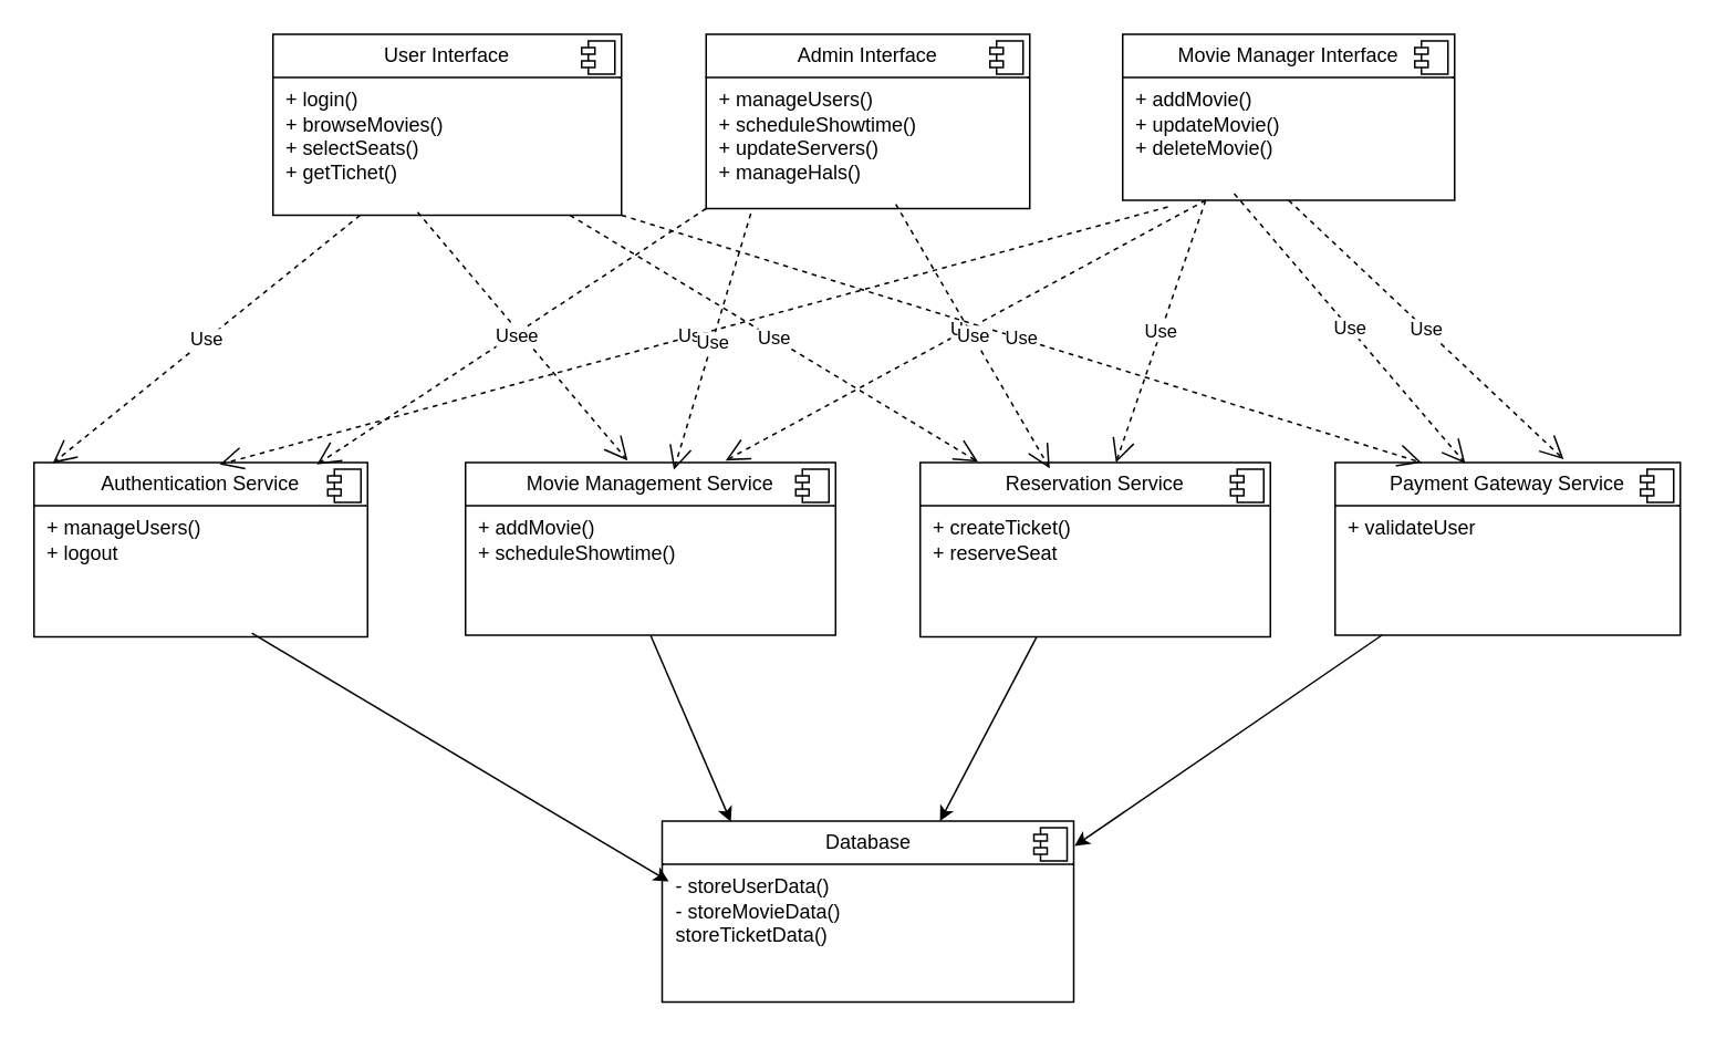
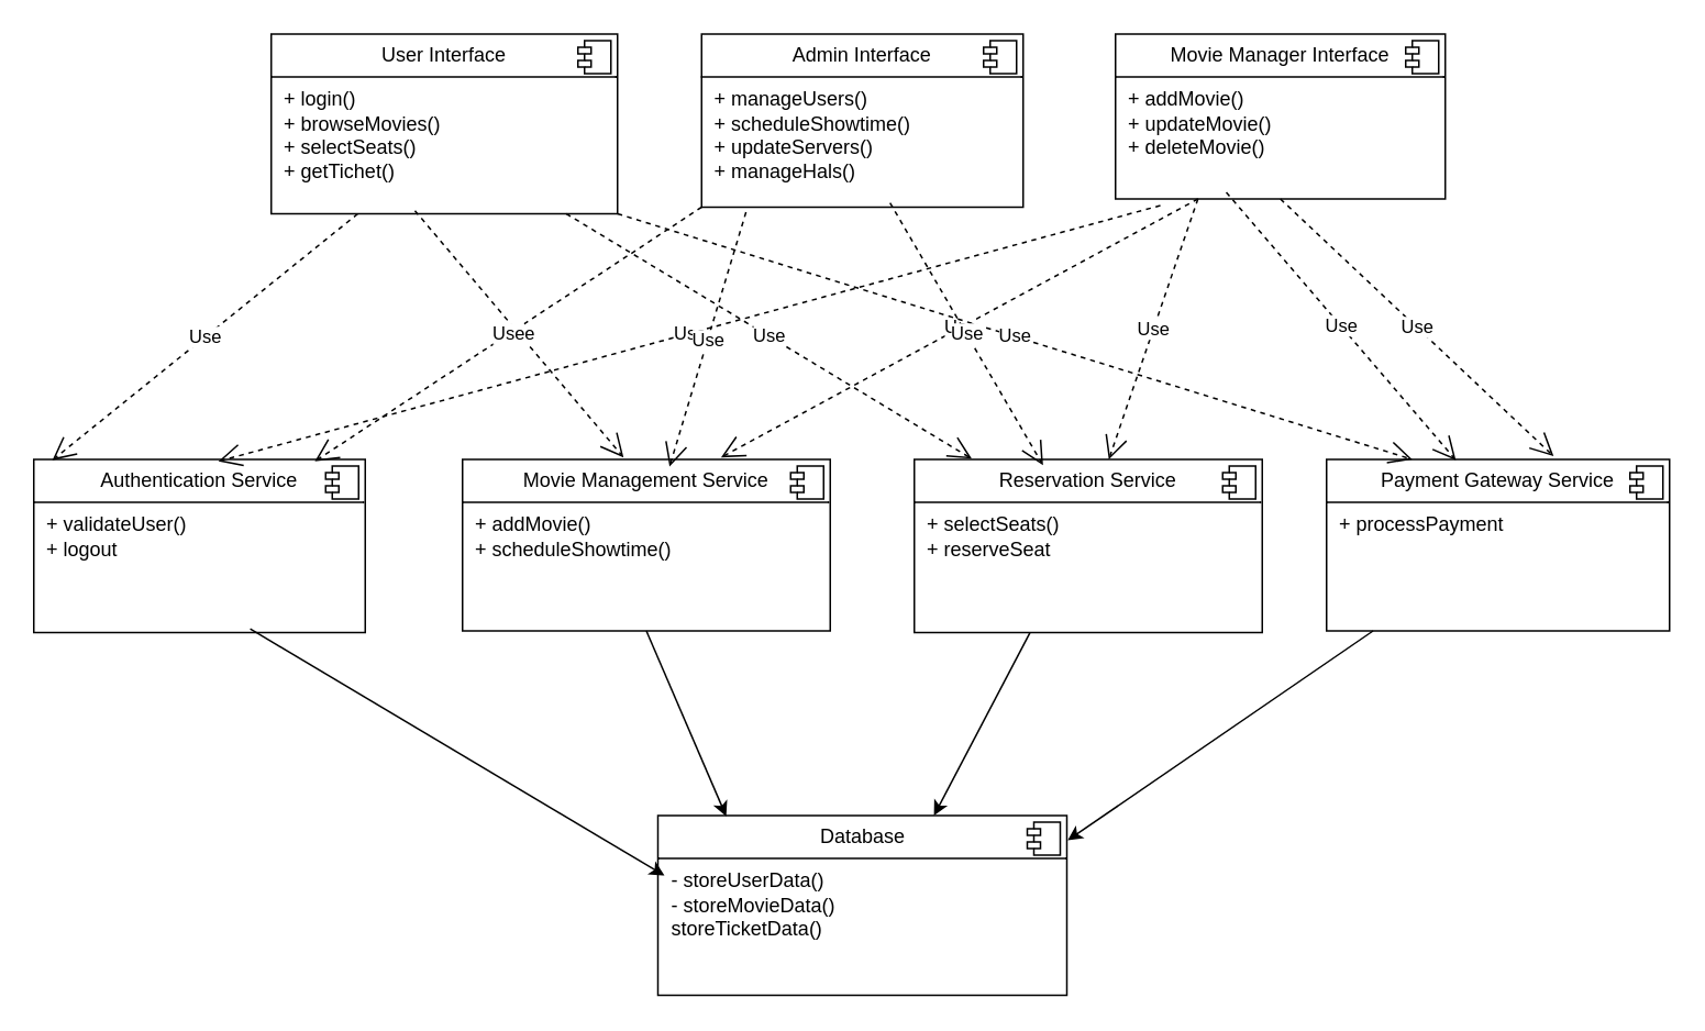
  <mxCell id="0" />
  <mxCell id="1" parent="0" />
  <mxCell id="2" value="&lt;p style=&quot;margin:0px;margin-top:6px;text-align:center;&quot;&gt;User Interface&lt;/p&gt;&lt;hr size=&quot;1&quot; style=&quot;border-style:solid;&quot;&gt;&lt;p style=&quot;margin:0px;margin-left:8px;&quot;&gt;+ login()&lt;/p&gt;&lt;p style=&quot;margin:0px;margin-left:8px;&quot;&gt;+ browseMovies()&lt;/p&gt;&lt;p style=&quot;margin:0px;margin-left:8px;&quot;&gt;+ selectSeats()&lt;/p&gt;&lt;p style=&quot;margin:0px;margin-left:8px;&quot;&gt;+ getTichet()&lt;/p&gt;&lt;p style=&quot;margin:0px;margin-left:8px;&quot;&gt;&lt;br&gt;&lt;/p&gt;&lt;p style=&quot;margin:0px;margin-left:8px;&quot;&gt;&lt;br&gt;&lt;/p&gt;" style="align=left;overflow=fill;html=1;dropTarget=0;whiteSpace=wrap;fillColor=default;gradientColor=none;strokeColor=default;" vertex="1" parent="1"><mxGeometry x="164" y="20" width="210" height="109" as="geometry" /></mxCell>
  <mxCell id="3" value="" style="shape=component;jettyWidth=8;jettyHeight=4;" vertex="1" parent="2"><mxGeometry x="1" width="20" height="20" relative="1" as="geometry"><mxPoint x="-24" y="4" as="offset" /></mxGeometry></mxCell>
  <mxCell id="4" value="&lt;p style=&quot;margin:0px;margin-top:6px;text-align:center;&quot;&gt;Movie Manager Interface&lt;/p&gt;&lt;hr size=&quot;1&quot; style=&quot;border-style:solid;&quot;&gt;&lt;p style=&quot;margin:0px;margin-left:8px;&quot;&gt;+ addMovie()&lt;/p&gt;&lt;p style=&quot;margin:0px;margin-left:8px;&quot;&gt;+ updateMovie()&lt;/p&gt;&lt;p style=&quot;margin:0px;margin-left:8px;&quot;&gt;+ deleteMovie()&lt;/p&gt;" style="align=left;overflow=fill;html=1;dropTarget=0;whiteSpace=wrap;fillColor=default;gradientColor=none;strokeColor=default;" vertex="1" parent="1"><mxGeometry x="676" y="20" width="200" height="100" as="geometry" /></mxCell>
  <mxCell id="5" value="" style="shape=component;jettyWidth=8;jettyHeight=4;" vertex="1" parent="4"><mxGeometry x="1" width="20" height="20" relative="1" as="geometry"><mxPoint x="-24" y="4" as="offset" /></mxGeometry></mxCell>
  <mxCell id="6" value="&lt;p style=&quot;margin:0px;margin-top:6px;text-align:center;&quot;&gt;Admin Interface&lt;/p&gt;&lt;hr size=&quot;1&quot; style=&quot;border-style:solid;&quot;&gt;&lt;p style=&quot;margin:0px;margin-left:8px;&quot;&gt;+ manageUsers()&lt;/p&gt;&lt;p style=&quot;margin:0px;margin-left:8px;&quot;&gt;+ scheduleShowtime()&lt;/p&gt;&lt;p style=&quot;margin:0px;margin-left:8px;&quot;&gt;+ updateServers()&lt;/p&gt;&lt;p style=&quot;margin:0px;margin-left:8px;&quot;&gt;+ manageHals()&lt;/p&gt;" style="align=left;overflow=fill;html=1;dropTarget=0;whiteSpace=wrap;fillColor=default;gradientColor=none;strokeColor=default;" vertex="1" parent="1"><mxGeometry x="425" y="20" width="195" height="105" as="geometry" /></mxCell>
  <mxCell id="7" value="" style="shape=component;jettyWidth=8;jettyHeight=4;" vertex="1" parent="6"><mxGeometry x="1" width="20" height="20" relative="1" as="geometry"><mxPoint x="-24" y="4" as="offset" /></mxGeometry></mxCell>
- <mxCell id="8" value="&lt;p style=&quot;margin:0px;margin-top:6px;text-align:center;&quot;&gt;Authentication Service&lt;/p&gt;&lt;hr size=&quot;1&quot; style=&quot;border-style:solid;&quot;&gt;&lt;p style=&quot;margin:0px;margin-left:8px;&quot;&gt;+&lt;span style=&quot;background-color: transparent; color: light-dark(rgb(0, 0, 0), rgb(255, 255, 255));&quot;&gt;&amp;nbsp;manageUsers()&lt;/span&gt;&lt;/p&gt;&lt;p style=&quot;margin:0px;margin-left:8px;&quot;&gt;+ logout&lt;span style=&quot;background-color: transparent; color: light-dark(rgb(0, 0, 0), rgb(255, 255, 255));&quot;&gt;&lt;/span&gt;&lt;/p&gt;" style="align=left;overflow=fill;html=1;dropTarget=0;whiteSpace=wrap;fillColor=default;gradientColor=none;strokeColor=default;" vertex="1" parent="1"><mxGeometry x="20" y="278" width="201" height="105" as="geometry" /></mxCell>
+ <mxCell id="8" value="&lt;p style=&quot;margin:0px;margin-top:6px;text-align:center;&quot;&gt;Authentication Service&lt;/p&gt;&lt;hr size=&quot;1&quot; style=&quot;border-style:solid;&quot;&gt;&lt;p style=&quot;margin:0px;margin-left:8px;&quot;&gt;+&lt;span style=&quot;background-color: transparent; color: light-dark(rgb(0, 0, 0), rgb(255, 255, 255));&quot;&gt;&amp;nbsp;validateUser()&lt;/span&gt;&lt;/p&gt;&lt;p style=&quot;margin:0px;margin-left:8px;&quot;&gt;+ logout&lt;span style=&quot;background-color: transparent; color: light-dark(rgb(0, 0, 0), rgb(255, 255, 255));&quot;&gt;&lt;/span&gt;&lt;/p&gt;" style="align=left;overflow=fill;html=1;dropTarget=0;whiteSpace=wrap;fillColor=default;gradientColor=none;strokeColor=default;" vertex="1" parent="1"><mxGeometry x="20" y="278" width="201" height="105" as="geometry" /></mxCell>
  <mxCell id="9" value="" style="shape=component;jettyWidth=8;jettyHeight=4;" vertex="1" parent="8"><mxGeometry x="1" width="20" height="20" relative="1" as="geometry"><mxPoint x="-24" y="4" as="offset" /></mxGeometry></mxCell>
- <mxCell id="10" value="&lt;p style=&quot;margin:0px;margin-top:6px;text-align:center;&quot;&gt;Reservation Service&lt;/p&gt;&lt;hr size=&quot;1&quot; style=&quot;border-style:solid;&quot;&gt;&lt;p style=&quot;margin:0px;margin-left:8px;&quot;&gt;+ createTicket()&lt;/p&gt;&lt;p style=&quot;margin:0px;margin-left:8px;&quot;&gt;+ reserveSeat&lt;/p&gt;&lt;p style=&quot;margin:0px;margin-left:8px;&quot;&gt;&lt;br&gt;&lt;/p&gt;" style="align=left;overflow=fill;html=1;dropTarget=0;whiteSpace=wrap;fillColor=default;gradientColor=none;strokeColor=default;" vertex="1" parent="1"><mxGeometry x="554" y="278" width="211" height="105" as="geometry" /></mxCell>
+ <mxCell id="10" value="&lt;p style=&quot;margin:0px;margin-top:6px;text-align:center;&quot;&gt;Reservation Service&lt;/p&gt;&lt;hr size=&quot;1&quot; style=&quot;border-style:solid;&quot;&gt;&lt;p style=&quot;margin:0px;margin-left:8px;&quot;&gt;+ selectSeats()&lt;/p&gt;&lt;p style=&quot;margin:0px;margin-left:8px;&quot;&gt;+ reserveSeat&lt;/p&gt;&lt;p style=&quot;margin:0px;margin-left:8px;&quot;&gt;&lt;br&gt;&lt;/p&gt;" style="align=left;overflow=fill;html=1;dropTarget=0;whiteSpace=wrap;fillColor=default;gradientColor=none;strokeColor=default;" vertex="1" parent="1"><mxGeometry x="554" y="278" width="211" height="105" as="geometry" /></mxCell>
  <mxCell id="11" value="" style="shape=component;jettyWidth=8;jettyHeight=4;" vertex="1" parent="10"><mxGeometry x="1" width="20" height="20" relative="1" as="geometry"><mxPoint x="-24" y="4" as="offset" /></mxGeometry></mxCell>
  <mxCell id="12" value="&lt;p style=&quot;margin:0px;margin-top:6px;text-align:center;&quot;&gt;Database&lt;/p&gt;&lt;hr size=&quot;1&quot; style=&quot;border-style:solid;&quot;&gt;&lt;p style=&quot;margin:0px;margin-left:8px;&quot;&gt;- storeUserData()&lt;/p&gt;&lt;p style=&quot;margin:0px;margin-left:8px;&quot;&gt;- storeMovieData()&lt;/p&gt;&lt;p style=&quot;margin:0px;margin-left:8px;&quot;&gt;storeTicketData()&lt;/p&gt;" style="align=left;overflow=fill;html=1;dropTarget=0;whiteSpace=wrap;fillColor=default;gradientColor=none;strokeColor=default;" vertex="1" parent="1"><mxGeometry x="398.5" y="494" width="248" height="109" as="geometry" /></mxCell>
  <mxCell id="13" value="" style="shape=component;jettyWidth=8;jettyHeight=4;" vertex="1" parent="12"><mxGeometry x="1" width="20" height="20" relative="1" as="geometry"><mxPoint x="-24" y="4" as="offset" /></mxGeometry></mxCell>
  <mxCell id="14" value="&lt;p style=&quot;margin:0px;margin-top:6px;text-align:center;&quot;&gt;Movie Management Service&lt;/p&gt;&lt;hr size=&quot;1&quot; style=&quot;border-style:solid;&quot;&gt;&lt;p style=&quot;margin:0px;margin-left:8px;&quot;&gt;+ addMovie()&lt;/p&gt;&lt;p style=&quot;margin:0px;margin-left:8px;&quot;&gt;+&amp;nbsp;scheduleShowtime()&lt;/p&gt;" style="align=left;overflow=fill;html=1;dropTarget=0;whiteSpace=wrap;fillColor=default;gradientColor=none;strokeColor=default;" vertex="1" parent="1"><mxGeometry x="280" y="278" width="223" height="104" as="geometry" /></mxCell>
  <mxCell id="15" value="" style="shape=component;jettyWidth=8;jettyHeight=4;" vertex="1" parent="14"><mxGeometry x="1" width="20" height="20" relative="1" as="geometry"><mxPoint x="-24" y="4" as="offset" /></mxGeometry></mxCell>
- <mxCell id="16" value="&lt;p style=&quot;margin:0px;margin-top:6px;text-align:center;&quot;&gt;Payment Gateway Service&lt;/p&gt;&lt;hr size=&quot;1&quot; style=&quot;border-style:solid;&quot;&gt;&lt;p style=&quot;margin:0px;margin-left:8px;&quot;&gt;+ validateUser&lt;/p&gt;" style="align=left;overflow=fill;html=1;dropTarget=0;whiteSpace=wrap;fillColor=default;gradientColor=none;strokeColor=default;" vertex="1" parent="1"><mxGeometry x="804" y="278" width="208" height="104" as="geometry" /></mxCell>
+ <mxCell id="16" value="&lt;p style=&quot;margin:0px;margin-top:6px;text-align:center;&quot;&gt;Payment Gateway Service&lt;/p&gt;&lt;hr size=&quot;1&quot; style=&quot;border-style:solid;&quot;&gt;&lt;p style=&quot;margin:0px;margin-left:8px;&quot;&gt;+ processPayment&lt;/p&gt;" style="align=left;overflow=fill;html=1;dropTarget=0;whiteSpace=wrap;fillColor=default;gradientColor=none;strokeColor=default;" vertex="1" parent="1"><mxGeometry x="804" y="278" width="208" height="104" as="geometry" /></mxCell>
  <mxCell id="17" value="" style="shape=component;jettyWidth=8;jettyHeight=4;" vertex="1" parent="16"><mxGeometry x="1" width="20" height="20" relative="1" as="geometry"><mxPoint x="-24" y="4" as="offset" /></mxGeometry></mxCell>
  <mxCell id="18" value="Use" style="endArrow=open;endSize=12;dashed=1;html=1;rounded=0;exitX=0.5;exitY=1;exitDx=0;exitDy=0;entryX=0.662;entryY=-0.019;entryDx=0;entryDy=0;entryPerimeter=0;" edge="1" parent="1" source="4" target="16"><mxGeometry width="160" relative="1" as="geometry"><mxPoint x="758" y="193" as="sourcePoint" /><mxPoint x="918" y="193" as="targetPoint" /></mxGeometry></mxCell>
  <mxCell id="19" value="Use" style="endArrow=open;endSize=12;dashed=1;html=1;rounded=0;exitX=0.136;exitY=1.04;exitDx=0;exitDy=0;exitPerimeter=0;entryX=0.557;entryY=0.011;entryDx=0;entryDy=0;entryPerimeter=0;" edge="1" parent="1" source="4" target="8"><mxGeometry width="160" relative="1" as="geometry"><mxPoint x="601" y="168" as="sourcePoint" /><mxPoint x="123" y="277" as="targetPoint" /></mxGeometry></mxCell>
  <mxCell id="20" value="Use" style="endArrow=open;endSize=12;dashed=1;html=1;rounded=0;exitX=0.25;exitY=1;exitDx=0;exitDy=0;entryX=0.703;entryY=-0.012;entryDx=0;entryDy=0;entryPerimeter=0;" edge="1" parent="1" source="4" target="14"><mxGeometry width="160" relative="1" as="geometry"><mxPoint x="545" y="217" as="sourcePoint" /><mxPoint x="705" y="217" as="targetPoint" /></mxGeometry></mxCell>
  <mxCell id="21" value="Use" style="endArrow=open;endSize=12;dashed=1;html=1;rounded=0;exitX=0.25;exitY=1;exitDx=0;exitDy=0;entryX=0.559;entryY=0;entryDx=0;entryDy=0;entryPerimeter=0;" edge="1" parent="1" source="4" target="10"><mxGeometry width="160" relative="1" as="geometry"><mxPoint x="699" y="193" as="sourcePoint" /><mxPoint x="672" y="272" as="targetPoint" /></mxGeometry></mxCell>
  <mxCell id="22" value="Use" style="endArrow=open;endSize=12;dashed=1;html=1;rounded=0;exitX=0.25;exitY=1;exitDx=0;exitDy=0;entryX=0.056;entryY=0.004;entryDx=0;entryDy=0;entryPerimeter=0;" edge="1" parent="1" source="2" target="8"><mxGeometry width="160" relative="1" as="geometry"><mxPoint x="128" y="221" as="sourcePoint" /><mxPoint x="288" y="221" as="targetPoint" /></mxGeometry></mxCell>
  <mxCell id="23" value="Use" style="endArrow=open;endSize=12;dashed=1;html=1;rounded=0;exitX=0.415;exitY=0.983;exitDx=0;exitDy=0;exitPerimeter=0;entryX=0.438;entryY=-0.012;entryDx=0;entryDy=0;entryPerimeter=0;" edge="1" parent="1" source="2" target="14"><mxGeometry width="160" relative="1" as="geometry"><mxPoint x="220" y="229" as="sourcePoint" /><mxPoint x="380" y="229" as="targetPoint" /></mxGeometry></mxCell>
  <mxCell id="24" value="Use" style="endArrow=open;endSize=12;dashed=1;html=1;rounded=0;exitX=0.852;exitY=1;exitDx=0;exitDy=0;exitPerimeter=0;entryX=0.165;entryY=-0.004;entryDx=0;entryDy=0;entryPerimeter=0;" edge="1" parent="1" source="2" target="10"><mxGeometry width="160" relative="1" as="geometry"><mxPoint x="341" y="154" as="sourcePoint" /><mxPoint x="501" y="154" as="targetPoint" /></mxGeometry></mxCell>
  <mxCell id="25" value="Use" style="endArrow=open;endSize=12;dashed=1;html=1;rounded=0;exitX=1;exitY=1;exitDx=0;exitDy=0;entryX=0.25;entryY=0;entryDx=0;entryDy=0;" edge="1" parent="1" source="2" target="16"><mxGeometry width="160" relative="1" as="geometry"><mxPoint x="391" y="155" as="sourcePoint" /><mxPoint x="551" y="155" as="targetPoint" /></mxGeometry></mxCell>
  <mxCell id="26" value="Use" style="endArrow=open;endSize=12;dashed=1;html=1;rounded=0;exitX=0;exitY=1;exitDx=0;exitDy=0;entryX=0.848;entryY=0.011;entryDx=0;entryDy=0;entryPerimeter=0;" edge="1" parent="1" source="6" target="8"><mxGeometry width="160" relative="1" as="geometry"><mxPoint x="314" y="213" as="sourcePoint" /><mxPoint x="474" y="213" as="targetPoint" /></mxGeometry></mxCell>
  <mxCell id="27" value="Use" style="endArrow=open;endSize=12;dashed=1;html=1;rounded=0;exitX=0.138;exitY=1.029;exitDx=0;exitDy=0;exitPerimeter=0;entryX=0.563;entryY=0.042;entryDx=0;entryDy=0;entryPerimeter=0;" edge="1" parent="1" source="6" target="14"><mxGeometry width="160" relative="1" as="geometry"><mxPoint x="432" y="249" as="sourcePoint" /><mxPoint x="411" y="277" as="targetPoint" /></mxGeometry></mxCell>
  <mxCell id="28" value="Use" style="endArrow=open;endSize=12;dashed=1;html=1;rounded=0;exitX=0.586;exitY=0.975;exitDx=0;exitDy=0;exitPerimeter=0;entryX=0.37;entryY=0.034;entryDx=0;entryDy=0;entryPerimeter=0;" edge="1" parent="1" source="6" target="10"><mxGeometry width="160" relative="1" as="geometry"><mxPoint x="529" y="169" as="sourcePoint" /><mxPoint x="689" y="169" as="targetPoint" /></mxGeometry></mxCell>
  <mxCell id="29" value="Use" style="endArrow=open;endSize=12;dashed=1;html=1;rounded=0;exitX=0.336;exitY=0.96;exitDx=0;exitDy=0;exitPerimeter=0;entryX=0.377;entryY=0.004;entryDx=0;entryDy=0;entryPerimeter=0;" edge="1" parent="1" source="4" target="16"><mxGeometry width="160" relative="1" as="geometry"><mxPoint x="670" y="229" as="sourcePoint" /><mxPoint x="830" y="229" as="targetPoint" /></mxGeometry></mxCell>
  <mxCell id="30" value="" style="endArrow=classic;html=1;rounded=0;exitX=0.653;exitY=0.979;exitDx=0;exitDy=0;exitPerimeter=0;entryX=0.016;entryY=0.334;entryDx=0;entryDy=0;entryPerimeter=0;" edge="1" parent="1" source="8" target="12"><mxGeometry width="50" height="50" relative="1" as="geometry"><mxPoint x="198" y="507" as="sourcePoint" /><mxPoint x="248" y="457" as="targetPoint" /></mxGeometry></mxCell>
  <mxCell id="31" value="" style="endArrow=classic;html=1;rounded=0;exitX=0.5;exitY=1;exitDx=0;exitDy=0;entryX=0.167;entryY=0.004;entryDx=0;entryDy=0;entryPerimeter=0;" edge="1" parent="1" source="14" target="12"><mxGeometry width="50" height="50" relative="1" as="geometry"><mxPoint x="381" y="503" as="sourcePoint" /><mxPoint x="431" y="453" as="targetPoint" /></mxGeometry></mxCell>
  <mxCell id="32" value="" style="endArrow=classic;html=1;rounded=0;exitX=0.332;exitY=1.002;exitDx=0;exitDy=0;exitPerimeter=0;entryX=0.675;entryY=0;entryDx=0;entryDy=0;entryPerimeter=0;" edge="1" parent="1" source="10" target="12"><mxGeometry width="50" height="50" relative="1" as="geometry"><mxPoint x="764" y="463" as="sourcePoint" /><mxPoint x="814" y="413" as="targetPoint" /></mxGeometry></mxCell>
  <mxCell id="33" value="" style="endArrow=classic;html=1;rounded=0;entryX=1.002;entryY=0.138;entryDx=0;entryDy=0;entryPerimeter=0;" edge="1" parent="1" source="16" target="12"><mxGeometry width="50" height="50" relative="1" as="geometry"><mxPoint x="768" y="550" as="sourcePoint" /><mxPoint x="818" y="500" as="targetPoint" /></mxGeometry></mxCell>
